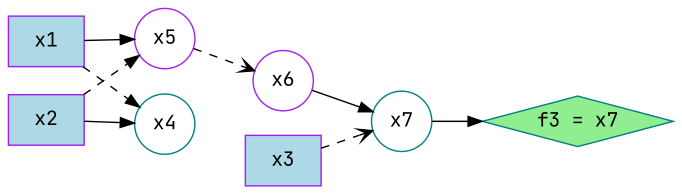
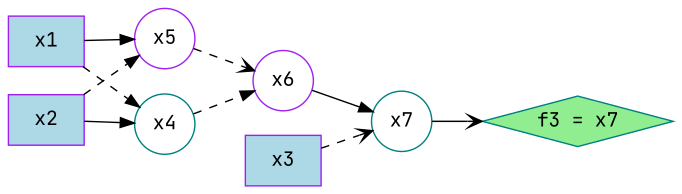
  digraph {
    fontname="JetBrains Mono"
    rankdir=LR
    node [color=purple fontname="JetBrains Mono" shape=circle]
    edge [arrowhead=normal fontname="JetBrains Mono" style=dashed]
    n1 [fillcolor=lightblue label=x1 shape=box style=filled]
    n2 [label=x5]
    n3 [color=teal label=x4]
    n4 [label=x6]
    n5 [fillcolor=lightblue label=x2 shape=box style=filled]
    n6 [fillcolor=lightblue label=x3 shape=box style=filled]
    n7 [color=teal label=x7]
    n8 [color=teal fillcolor=lightgreen label="f3 = x7" shape=diamond style=filled]
    n1 -> n2 [style=solid]
    n1 -> n3
    n2 -> n4 [arrowhead=vee]
+   n3 -> n4
    n4 -> n7 [style=solid]
    n5 -> n2
    n5 -> n3 [style=solid]
    n6 -> n7 [arrowhead=vee]
-   n7 -> n8 [style=solid]
+   n7 -> n8 [arrowhead=vee style=solid]
  }
